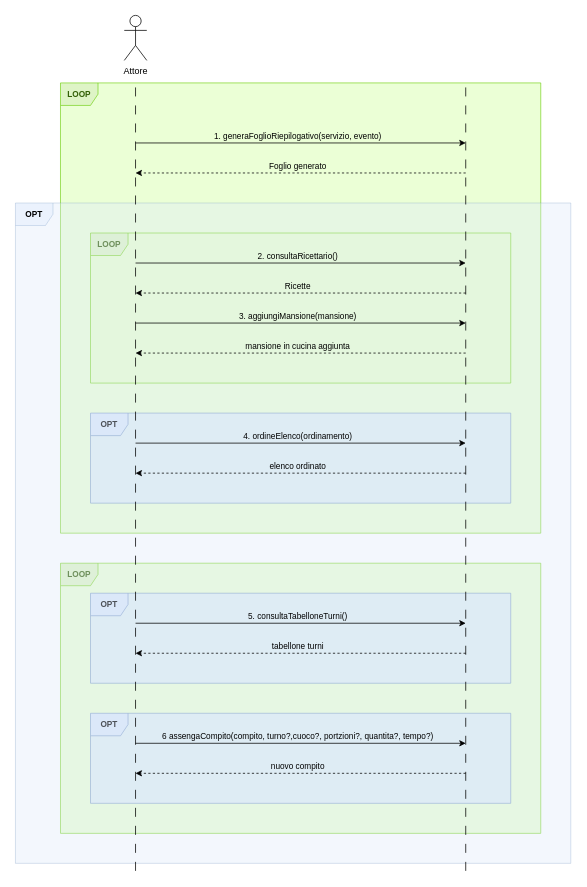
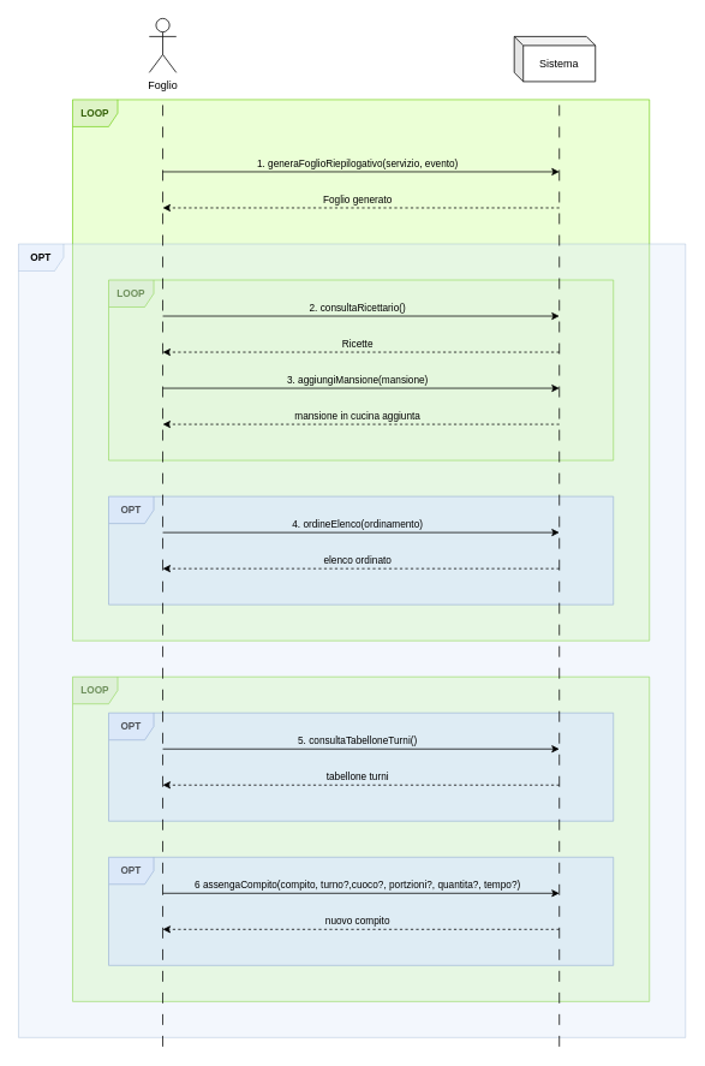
  <mxCell id="0" />
  <mxCell id="1" parent="0" />
  <mxCell id="2" value="LOOP" style="shape=umlFrame;whiteSpace=wrap;html=1;pointerEvents=0;swimlaneFillColor=#E6FFCC;fillColor=#DBF2C2;strokeColor=#66CC00;width=50;height=30;fontSize=11;fontStyle=1;fontColor=#335f07;opacity=80;" vertex="1" parent="1"><mxGeometry x="80" y="110" width="640" height="600" as="geometry" /></mxCell>
  <mxCell id="3" value="OPT" style="shape=umlFrame;whiteSpace=wrap;html=1;pointerEvents=0;swimlaneFillColor=#dde9f8;fillColor=#dae8fc;strokeColor=#6c8ebf;width=50;height=30;fontSize=11;fontStyle=1;opacity=80;" vertex="1" parent="1"><mxGeometry x="120" y="550" width="560" height="120" as="geometry" /></mxCell>
  <mxCell id="4" value="LOOP" style="shape=umlFrame;whiteSpace=wrap;html=1;pointerEvents=0;swimlaneFillColor=#E6FFCC;fillColor=#DBF2C2;strokeColor=#66CC00;width=50;height=30;fontSize=11;fontStyle=1;fontColor=#335f07;opacity=80;" vertex="1" parent="1"><mxGeometry x="80" y="750" width="640" height="360" as="geometry" /></mxCell>
  <mxCell id="5" value="OPT" style="shape=umlFrame;whiteSpace=wrap;html=1;pointerEvents=0;swimlaneFillColor=#dde9f8;fillColor=#dae8fc;strokeColor=#6c8ebf;width=50;height=30;fontSize=11;fontStyle=1;opacity=80;" vertex="1" parent="1"><mxGeometry x="120" y="950" width="560" height="120" as="geometry" /></mxCell>
  <mxCell id="6" value="OPT" style="shape=umlFrame;whiteSpace=wrap;html=1;pointerEvents=0;swimlaneFillColor=#dde9f8;fillColor=#dae8fc;strokeColor=#6c8ebf;width=50;height=30;fontSize=11;fontStyle=1;opacity=80;" vertex="1" parent="1"><mxGeometry x="120" y="790" width="560" height="120" as="geometry" /></mxCell>
  <mxCell id="7" value="LOOP" style="shape=umlFrame;whiteSpace=wrap;html=1;pointerEvents=0;swimlaneFillColor=#E6FFCC;fillColor=#DBF2C2;strokeColor=#66CC00;width=50;height=30;fontSize=11;fontStyle=1;fontColor=#335f07;opacity=80;" vertex="1" parent="1"><mxGeometry x="120" y="310" width="560" height="200" as="geometry" /></mxCell>
  <mxCell id="8" value="OPT" style="shape=umlFrame;whiteSpace=wrap;html=1;pointerEvents=0;swimlaneFillColor=#dde9f8;fillColor=#dae8fc;strokeColor=#6c8ebf;width=50;height=30;fontSize=11;fontStyle=1;opacity=35;" vertex="1" parent="1"><mxGeometry x="20" y="270" width="740" height="880" as="geometry" /></mxCell>
- <mxCell id="9" value="Attore" style="shape=umlActor;verticalLabelPosition=bottom;verticalAlign=top;html=1;outlineConnect=0;" vertex="1" parent="1"><mxGeometry x="165" y="20" width="30" height="60" as="geometry" /></mxCell>
+ <mxCell id="9" value="Foglio" style="shape=umlActor;verticalLabelPosition=bottom;verticalAlign=top;html=1;outlineConnect=0;" vertex="1" parent="1"><mxGeometry x="165" y="20" width="30" height="60" as="geometry" /></mxCell>
  <mxCell id="10" value="" style="endArrow=none;html=1;rounded=0;dashed=1;dashPattern=12 12;" edge="1" parent="1"><mxGeometry width="50" height="50" relative="1" as="geometry"><mxPoint x="180" y="1160" as="sourcePoint" /><mxPoint x="180" y="110" as="targetPoint" /></mxGeometry></mxCell>
  <mxCell id="11" value="" style="endArrow=classic;html=1;rounded=0;" edge="1" parent="1"><mxGeometry width="50" height="50" relative="1" as="geometry"><mxPoint x="180" y="190" as="sourcePoint" /><mxPoint x="620" y="190" as="targetPoint" /></mxGeometry></mxCell>
  <mxCell id="12" value="1. generaFoglioRiepilogativo(servizio, evento)" style="edgeLabel;html=1;align=center;verticalAlign=middle;resizable=0;points=[];labelBackgroundColor=none;" connectable="0" vertex="1" parent="11"><mxGeometry x="-0.284" y="1" relative="1" as="geometry"><mxPoint x="57" y="-9" as="offset" /></mxGeometry></mxCell>
+ <mxCell id="13" value="Sistema" style="shape=cube;whiteSpace=wrap;html=1;boundedLbl=1;backgroundOutline=1;darkOpacity=0.05;darkOpacity2=0.1;size=10;" vertex="1" parent="1"><mxGeometry x="570" y="40" width="90" height="50" as="geometry" /></mxCell>
  <mxCell id="14" value="" style="endArrow=none;html=1;rounded=0;dashed=1;dashPattern=12 12;" edge="1" parent="1"><mxGeometry width="50" height="50" relative="1" as="geometry"><mxPoint x="620" y="1160" as="sourcePoint" /><mxPoint x="620" y="110" as="targetPoint" /></mxGeometry></mxCell>
  <mxCell id="15" value="" style="endArrow=classic;html=1;rounded=0;dashed=1;" edge="1" parent="1"><mxGeometry width="50" height="50" relative="1" as="geometry"><mxPoint x="620" y="230" as="sourcePoint" /><mxPoint x="180" y="230" as="targetPoint" /></mxGeometry></mxCell>
  <mxCell id="16" value="Foglio generato" style="edgeLabel;html=1;align=center;verticalAlign=middle;resizable=0;points=[];labelBackgroundColor=none;" connectable="0" vertex="1" parent="15"><mxGeometry x="0.024" y="-1" relative="1" as="geometry"><mxPoint y="-9" as="offset" /></mxGeometry></mxCell>
  <mxCell id="17" value="" style="endArrow=classic;html=1;rounded=0;" edge="1" parent="1"><mxGeometry width="50" height="50" relative="1" as="geometry"><mxPoint x="180" y="350" as="sourcePoint" /><mxPoint x="620" y="350" as="targetPoint" /></mxGeometry></mxCell>
  <mxCell id="18" value="2. consultaRicettario()" style="edgeLabel;html=1;align=center;verticalAlign=middle;resizable=0;points=[];labelBackgroundColor=none;" connectable="0" vertex="1" parent="17"><mxGeometry x="-0.284" y="1" relative="1" as="geometry"><mxPoint x="57" y="-9" as="offset" /></mxGeometry></mxCell>
  <mxCell id="19" value="" style="endArrow=classic;html=1;rounded=0;dashed=1;" edge="1" parent="1"><mxGeometry width="50" height="50" relative="1" as="geometry"><mxPoint x="620" y="390" as="sourcePoint" /><mxPoint x="180" y="390" as="targetPoint" /></mxGeometry></mxCell>
  <mxCell id="20" value="Ricette" style="edgeLabel;html=1;align=center;verticalAlign=middle;resizable=0;points=[];labelBackgroundColor=none;" connectable="0" vertex="1" parent="19"><mxGeometry x="0.024" y="-1" relative="1" as="geometry"><mxPoint y="-9" as="offset" /></mxGeometry></mxCell>
  <mxCell id="21" value="" style="endArrow=classic;html=1;rounded=0;" edge="1" parent="1"><mxGeometry width="50" height="50" relative="1" as="geometry"><mxPoint x="180" y="430" as="sourcePoint" /><mxPoint x="620" y="430" as="targetPoint" /></mxGeometry></mxCell>
  <mxCell id="22" value="3. aggiungiMansione(mansione)" style="edgeLabel;html=1;align=center;verticalAlign=middle;resizable=0;points=[];labelBackgroundColor=none;" connectable="0" vertex="1" parent="21"><mxGeometry x="-0.284" y="1" relative="1" as="geometry"><mxPoint x="57" y="-9" as="offset" /></mxGeometry></mxCell>
  <mxCell id="23" value="" style="endArrow=classic;html=1;rounded=0;dashed=1;" edge="1" parent="1"><mxGeometry width="50" height="50" relative="1" as="geometry"><mxPoint x="620" y="470" as="sourcePoint" /><mxPoint x="180" y="470" as="targetPoint" /></mxGeometry></mxCell>
  <mxCell id="24" value="mansione in cucina aggiunta" style="edgeLabel;html=1;align=center;verticalAlign=middle;resizable=0;points=[];labelBackgroundColor=none;" connectable="0" vertex="1" parent="23"><mxGeometry x="0.024" y="-1" relative="1" as="geometry"><mxPoint y="-9" as="offset" /></mxGeometry></mxCell>
  <mxCell id="25" value="" style="endArrow=classic;html=1;rounded=0;" edge="1" parent="1"><mxGeometry width="50" height="50" relative="1" as="geometry"><mxPoint x="180" y="590" as="sourcePoint" /><mxPoint x="620" y="590" as="targetPoint" /></mxGeometry></mxCell>
  <mxCell id="26" value="4. ordineElenco(ordinamento)" style="edgeLabel;html=1;align=center;verticalAlign=middle;resizable=0;points=[];labelBackgroundColor=none;" connectable="0" vertex="1" parent="25"><mxGeometry x="-0.284" y="1" relative="1" as="geometry"><mxPoint x="57" y="-9" as="offset" /></mxGeometry></mxCell>
  <mxCell id="27" value="" style="endArrow=classic;html=1;rounded=0;dashed=1;" edge="1" parent="1"><mxGeometry width="50" height="50" relative="1" as="geometry"><mxPoint x="620" y="630" as="sourcePoint" /><mxPoint x="180" y="630" as="targetPoint" /></mxGeometry></mxCell>
  <mxCell id="28" value="elenco ordinato" style="edgeLabel;html=1;align=center;verticalAlign=middle;resizable=0;points=[];labelBackgroundColor=none;" connectable="0" vertex="1" parent="27"><mxGeometry x="0.024" y="-1" relative="1" as="geometry"><mxPoint y="-9" as="offset" /></mxGeometry></mxCell>
  <mxCell id="29" value="" style="endArrow=classic;html=1;rounded=0;" edge="1" parent="1"><mxGeometry width="50" height="50" relative="1" as="geometry"><mxPoint x="180" y="830" as="sourcePoint" /><mxPoint x="620" y="830" as="targetPoint" /></mxGeometry></mxCell>
  <mxCell id="30" value="5. consultaTabelloneTurni()" style="edgeLabel;html=1;align=center;verticalAlign=middle;resizable=0;points=[];labelBackgroundColor=none;" connectable="0" vertex="1" parent="29"><mxGeometry x="-0.284" y="1" relative="1" as="geometry"><mxPoint x="57" y="-9" as="offset" /></mxGeometry></mxCell>
  <mxCell id="31" value="" style="endArrow=classic;html=1;rounded=0;dashed=1;" edge="1" parent="1"><mxGeometry width="50" height="50" relative="1" as="geometry"><mxPoint x="620" y="870" as="sourcePoint" /><mxPoint x="180" y="870" as="targetPoint" /></mxGeometry></mxCell>
  <mxCell id="32" value="tabellone turni" style="edgeLabel;html=1;align=center;verticalAlign=middle;resizable=0;points=[];labelBackgroundColor=none;" connectable="0" vertex="1" parent="31"><mxGeometry x="0.024" y="-1" relative="1" as="geometry"><mxPoint y="-9" as="offset" /></mxGeometry></mxCell>
  <mxCell id="33" value="" style="endArrow=classic;html=1;rounded=0;" edge="1" parent="1"><mxGeometry width="50" height="50" relative="1" as="geometry"><mxPoint x="180" y="990" as="sourcePoint" /><mxPoint x="620" y="990" as="targetPoint" /></mxGeometry></mxCell>
  <mxCell id="34" value="6 assengaCompito(compito, turno?,cuoco?, portzioni?, quantita?, tempo?)" style="edgeLabel;html=1;align=center;verticalAlign=middle;resizable=0;points=[];labelBackgroundColor=none;" connectable="0" vertex="1" parent="33"><mxGeometry x="-0.284" y="1" relative="1" as="geometry"><mxPoint x="57" y="-9" as="offset" /></mxGeometry></mxCell>
  <mxCell id="35" value="" style="endArrow=classic;html=1;rounded=0;dashed=1;" edge="1" parent="1"><mxGeometry width="50" height="50" relative="1" as="geometry"><mxPoint x="620" y="1030" as="sourcePoint" /><mxPoint x="180" y="1030" as="targetPoint" /></mxGeometry></mxCell>
  <mxCell id="36" value="nuovo compito" style="edgeLabel;html=1;align=center;verticalAlign=middle;resizable=0;points=[];labelBackgroundColor=none;" connectable="0" vertex="1" parent="35"><mxGeometry x="0.024" y="-1" relative="1" as="geometry"><mxPoint y="-9" as="offset" /></mxGeometry></mxCell>
